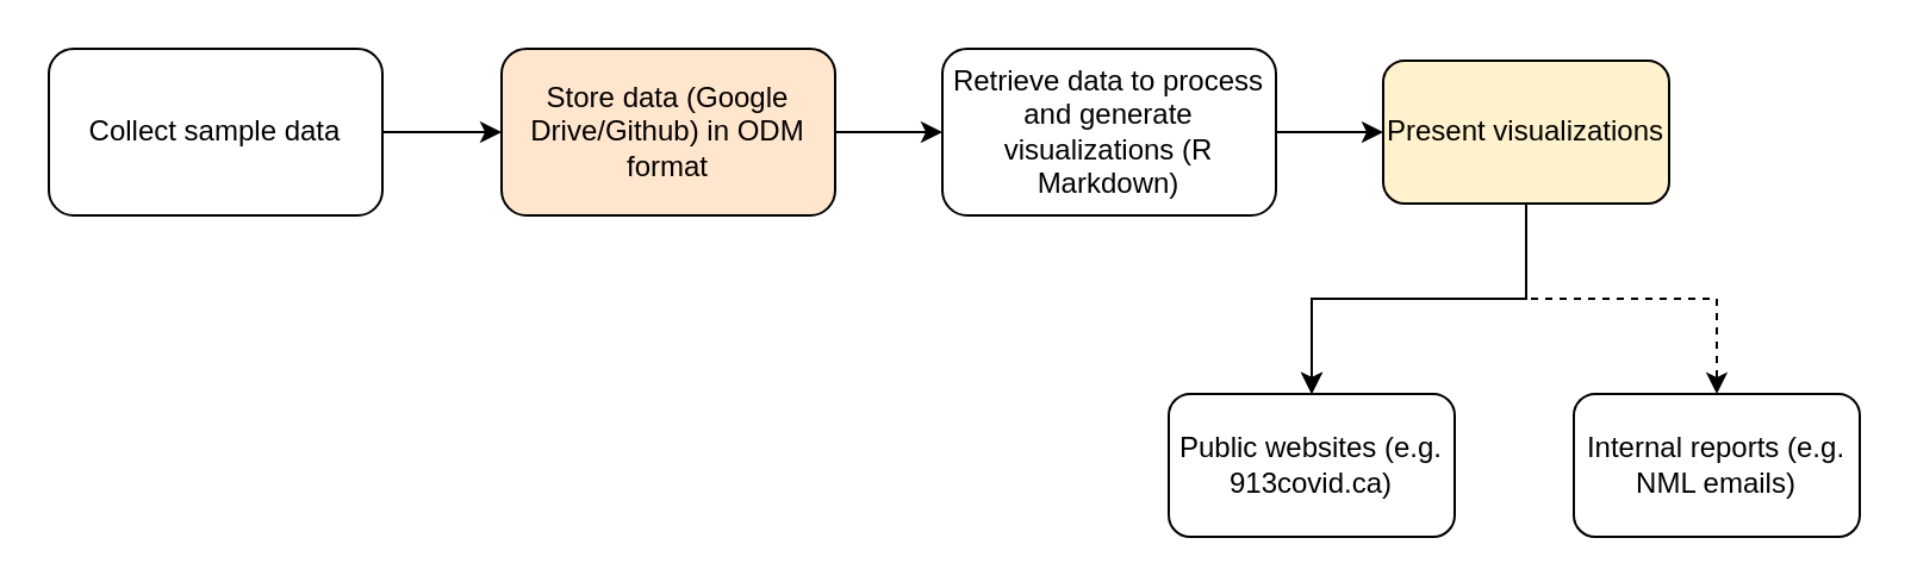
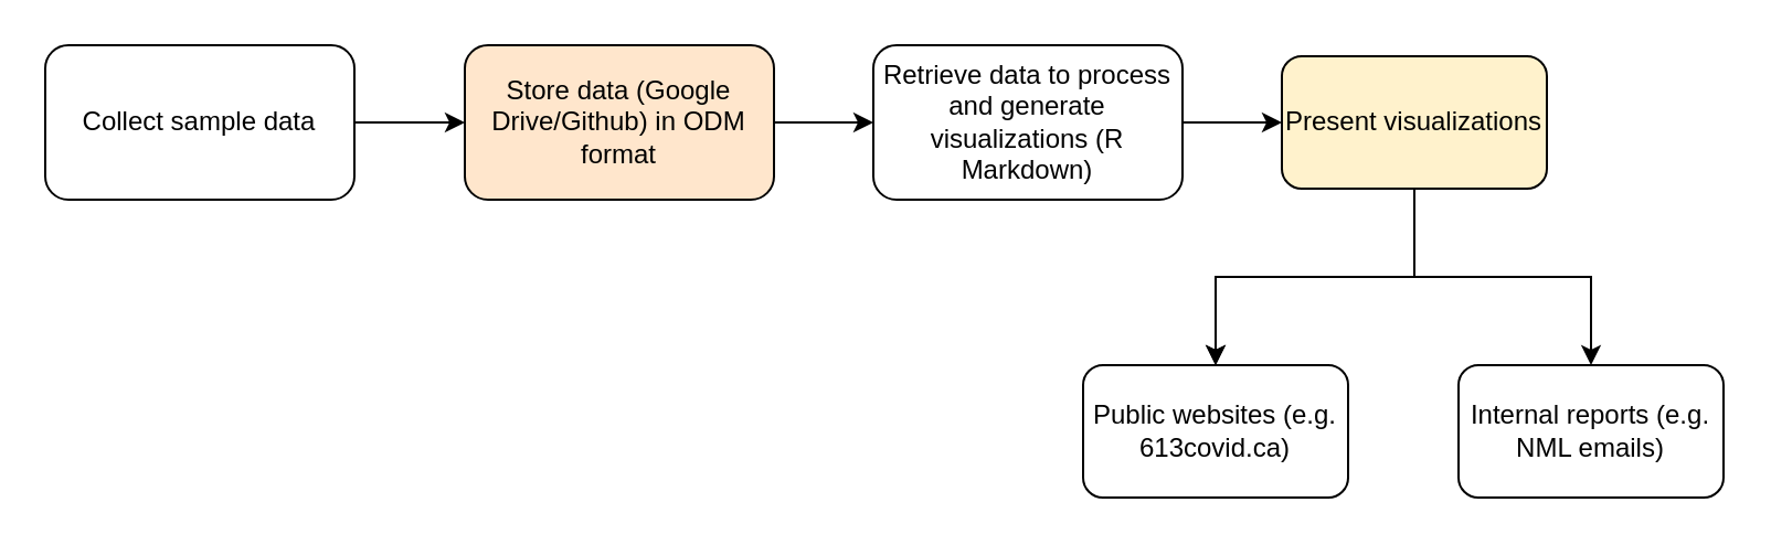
  <mxCell id="0" />
  <mxCell id="1" parent="0" />
  <mxCell id="2" value="" style="edgeStyle=orthogonalEdgeStyle;rounded=0;orthogonalLoop=1;jettySize=auto;html=1;" edge="1" parent="1" source="3" target="5"><mxGeometry relative="1" as="geometry" /></mxCell>
  <mxCell id="3" value="Collect sample data" style="rounded=1;whiteSpace=wrap;html=1;" vertex="1" parent="1"><mxGeometry x="20" y="20" width="140" height="70" as="geometry" /></mxCell>
  <mxCell id="4" value="" style="edgeStyle=orthogonalEdgeStyle;rounded=0;orthogonalLoop=1;jettySize=auto;html=1;" edge="1" parent="1" source="5" target="7"><mxGeometry relative="1" as="geometry" /></mxCell>
  <mxCell id="5" value="Store data (Google Drive/Github) in ODM format" style="rounded=1;whiteSpace=wrap;html=1;fillColor=#ffe6cc;" vertex="1" parent="1"><mxGeometry x="210" y="20" width="140" height="70" as="geometry" /></mxCell>
  <mxCell id="6" value="" style="edgeStyle=orthogonalEdgeStyle;rounded=0;orthogonalLoop=1;jettySize=auto;html=1;" edge="1" parent="1" source="7" target="11"><mxGeometry relative="1" as="geometry" /></mxCell>
  <mxCell id="7" value="Retrieve data to process and generate visualizations (R Markdown)" style="rounded=1;whiteSpace=wrap;html=1;" vertex="1" parent="1"><mxGeometry x="395" y="20" width="140" height="70" as="geometry" /></mxCell>
  <mxCell id="8" value="" style="edgeStyle=orthogonalEdgeStyle;rounded=0;orthogonalLoop=1;jettySize=auto;html=1;" edge="1" parent="1" source="11" target="12"><mxGeometry relative="1" as="geometry" /></mxCell>
  <mxCell id="9" value="" style="edgeStyle=orthogonalEdgeStyle;rounded=0;orthogonalLoop=1;jettySize=auto;html=1;" edge="1" parent="1" source="11" target="12"><mxGeometry relative="1" as="geometry" /></mxCell>
- <mxCell id="10" value="" style="edgeStyle=orthogonalEdgeStyle;rounded=0;orthogonalLoop=1;jettySize=auto;html=1;dashed=1;" edge="1" parent="1" source="11" target="13"><mxGeometry relative="1" as="geometry" /></mxCell>
+ <mxCell id="10" value="" style="edgeStyle=orthogonalEdgeStyle;rounded=0;orthogonalLoop=1;jettySize=auto;html=1;" edge="1" parent="1" source="11" target="13"><mxGeometry relative="1" as="geometry" /></mxCell>
  <mxCell id="11" value="Present visualizations" style="rounded=1;whiteSpace=wrap;html=1;fillColor=#fff2cc;" vertex="1" parent="1"><mxGeometry x="580" y="25" width="120" height="60" as="geometry" /></mxCell>
- <mxCell id="12" value="Public websites (e.g. 913covid.ca)" style="rounded=1;whiteSpace=wrap;html=1;" vertex="1" parent="1"><mxGeometry x="490" y="165" width="120" height="60" as="geometry" /></mxCell>
+ <mxCell id="12" value="Public websites (e.g. 613covid.ca)" style="rounded=1;whiteSpace=wrap;html=1;" vertex="1" parent="1"><mxGeometry x="490" y="165" width="120" height="60" as="geometry" /></mxCell>
  <mxCell id="13" value="Internal reports (e.g. NML emails)" style="whiteSpace=wrap;html=1;rounded=1;" vertex="1" parent="1"><mxGeometry x="660" y="165" width="120" height="60" as="geometry" /></mxCell>
